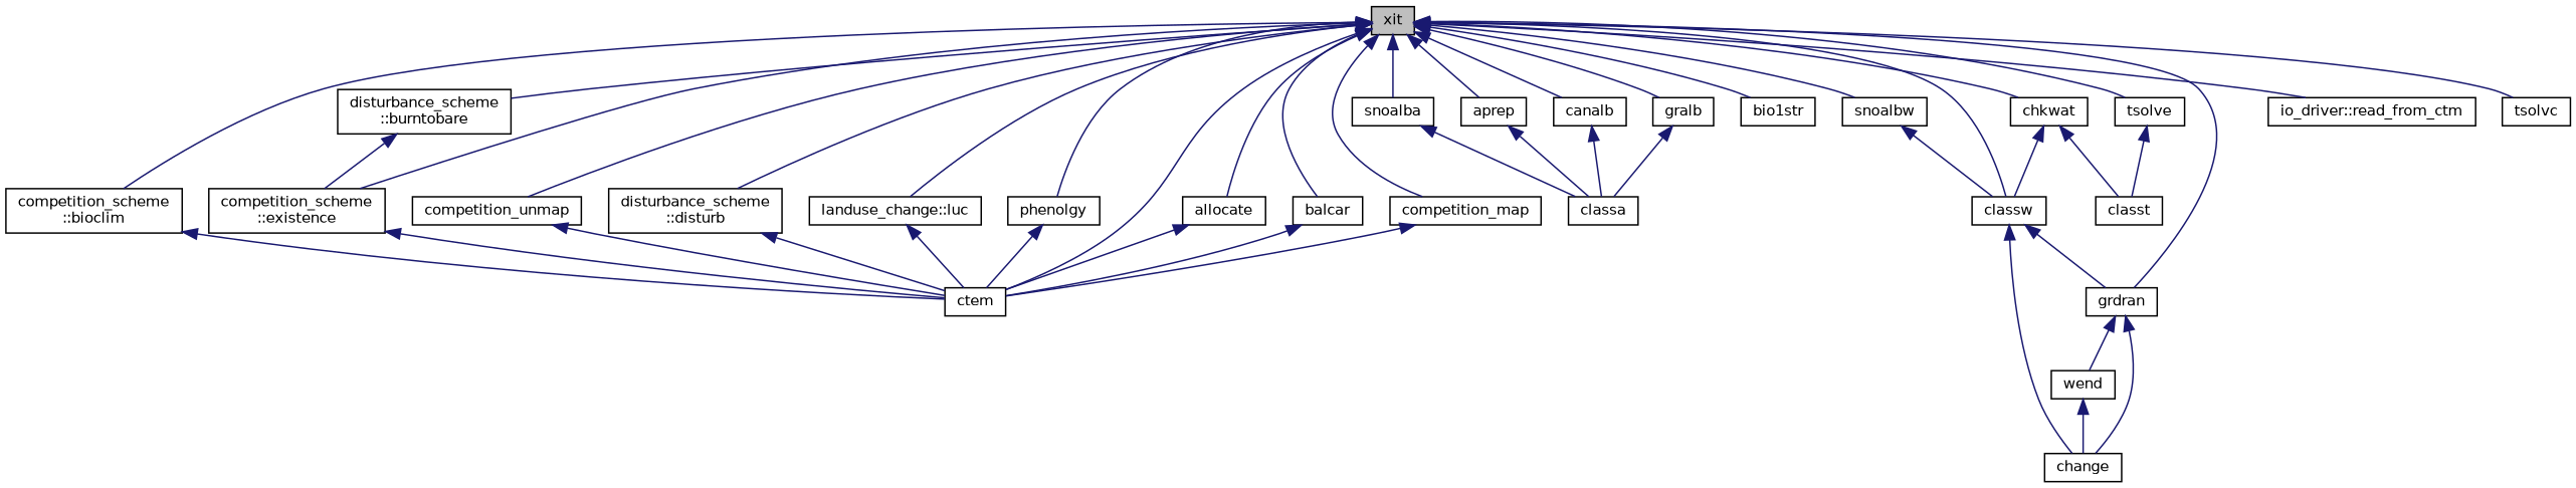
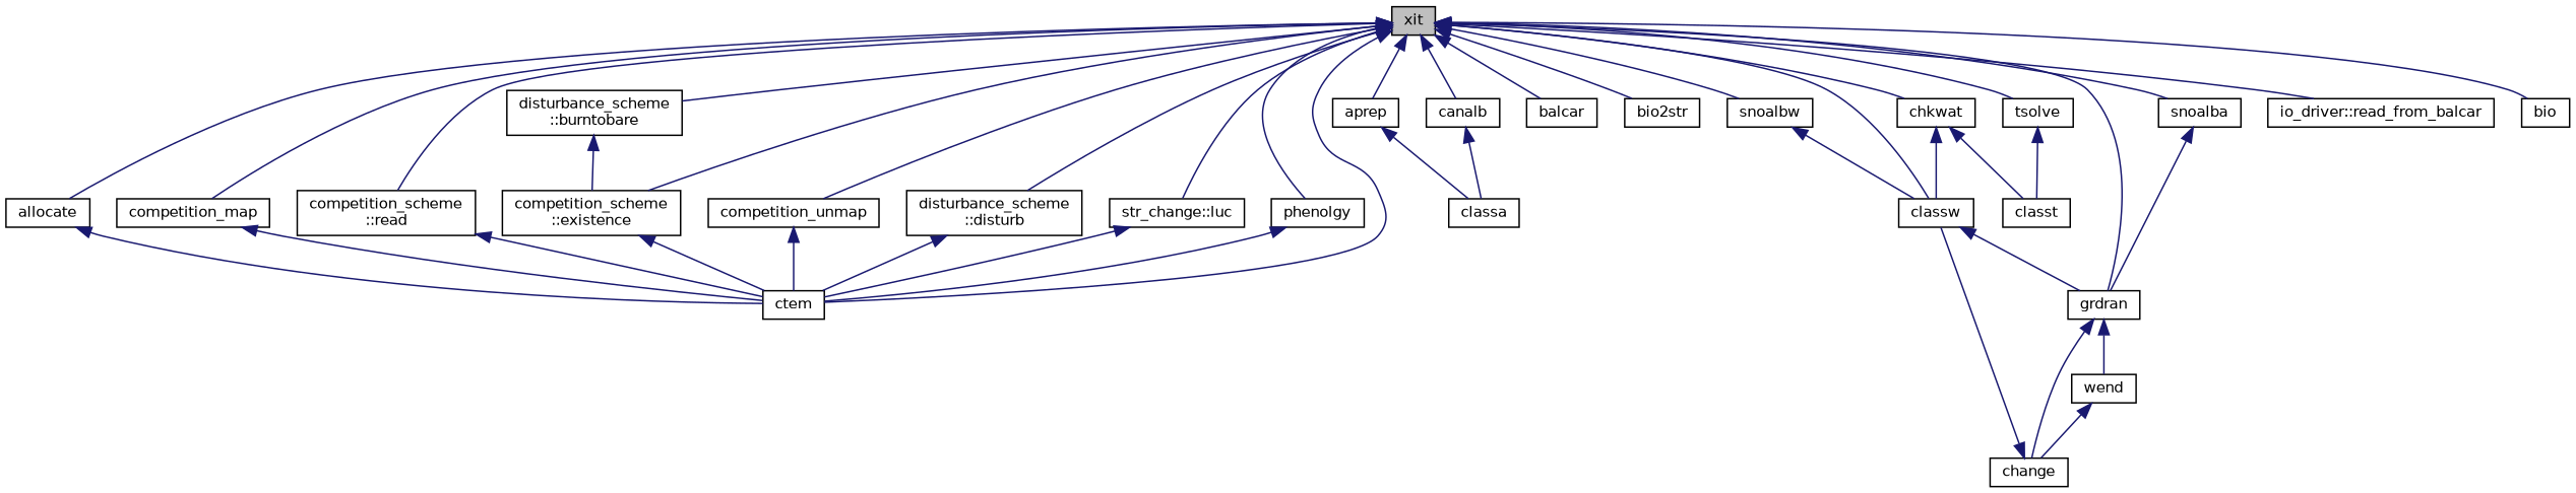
  digraph {
    rankdir=TB
    node [color=black fillcolor=white fontname=Helvetica fontsize=10 shape=record style=filled]
    edge [color=midnightblue dir=back fontname=Helvetica fontsize=10 labelfontname=Helvetica labelfontsize=10 style=solid]
    n1 [fillcolor=grey75 fontcolor=black height=0.2 label=xit width=0.4]
    n2 [height=0.2 label=allocate width=0.4]
    n3 [height=0.2 label=ctem width=0.4]
    n4 [height=0.2 label=aprep width=0.4]
    n5 [height=0.2 label=balcar width=0.4]
-   n6 [height=0.2 label=bio1str width=0.4]
+   n6 [height=0.2 label=bio2str width=0.4]
    n7 [height=0.2 label=canalb width=0.4]
    n8 [height=0.2 label=chkwat width=0.4]
    n9 [height=0.2 label=classw width=0.4]
    n10 [height=0.2 label=competition_map width=0.4]
-   n11 [height=0.2 label="competition_scheme\l::bioclim" width=0.4]
+   n11 [height=0.2 label="competition_scheme\l::read" width=0.4]
    n12 [height=0.2 label="competition_scheme\l::existence" width=0.4]
    n13 [height=0.2 label=competition_unmap width=0.4]
    n14 [height=0.2 label="disturbance_scheme\l::disturb" width=0.4]
    n15 [height=0.2 label="disturbance_scheme\l::burntobare" width=0.4]
-   n16 [height=0.2 label=gralb width=0.4]
    n17 [height=0.2 label=grdran width=0.4]
-   n18 [height=0.2 label="io_driver::read_from_ctm" width=0.4]
-   n19 [height=0.2 label="landuse_change::luc" width=0.4]
+   n18 [height=0.2 label="io_driver::read_from_balcar" width=0.4]
+   n19 [height=0.2 label="str_change::luc" width=0.4]
    n20 [height=0.2 label=phenolgy width=0.4]
-   n21 [height=0.2 label=tsolvc width=0.4]
+   n21 [height=0.2 label=bio width=0.4]
    n22 [height=0.2 label=snoalba width=0.4]
    n23 [height=0.2 label=snoalbw width=0.4]
    n24 [height=0.2 label=tsolve width=0.4]
    n25 [height=0.2 label=classa width=0.4]
    n26 [height=0.2 label=classt width=0.4]
    n27 [height=0.2 label=change width=0.4]
    n28 [height=0.2 label=wend width=0.4]
    n1 -> n2
    n1 -> n3
    n1 -> n4
    n1 -> n5
    n1 -> n6
    n1 -> n7
    n1 -> n8
    n1 -> n9
    n1 -> n10
    n1 -> n11
    n1 -> n12
    n1 -> n13
    n1 -> n14
    n1 -> n15
-   n1 -> n16
    n1 -> n17
    n1 -> n18
    n1 -> n19
    n1 -> n20
    n1 -> n21
    n1 -> n22
    n1 -> n23
    n1 -> n24
    n2 -> n3
    n4 -> n25
-   n5 -> n3
    n7 -> n25
    n8 -> n9
    n8 -> n26
    n9 -> n17
    n10 -> n3
    n11 -> n3
    n12 -> n3
    n13 -> n3
    n14 -> n3
    n15 -> n12
-   n16 -> n25
    n17 -> n27
    n17 -> n28
    n19 -> n3
    n20 -> n3
-   n22 -> n25
+   n22 -> n17
    n23 -> n9
    n24 -> n26
-   n9 -> n27
+   n27 -> n9
    n28 -> n27
  }
